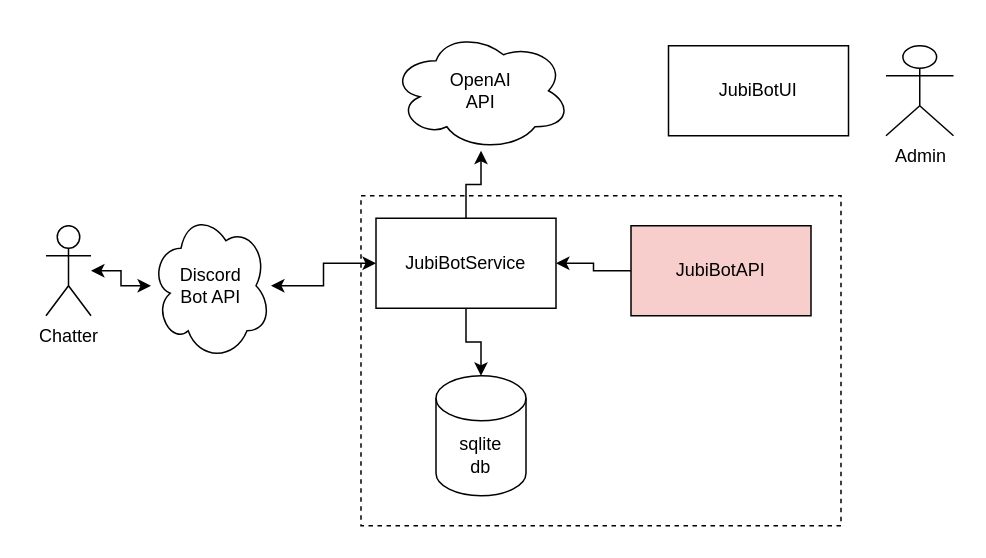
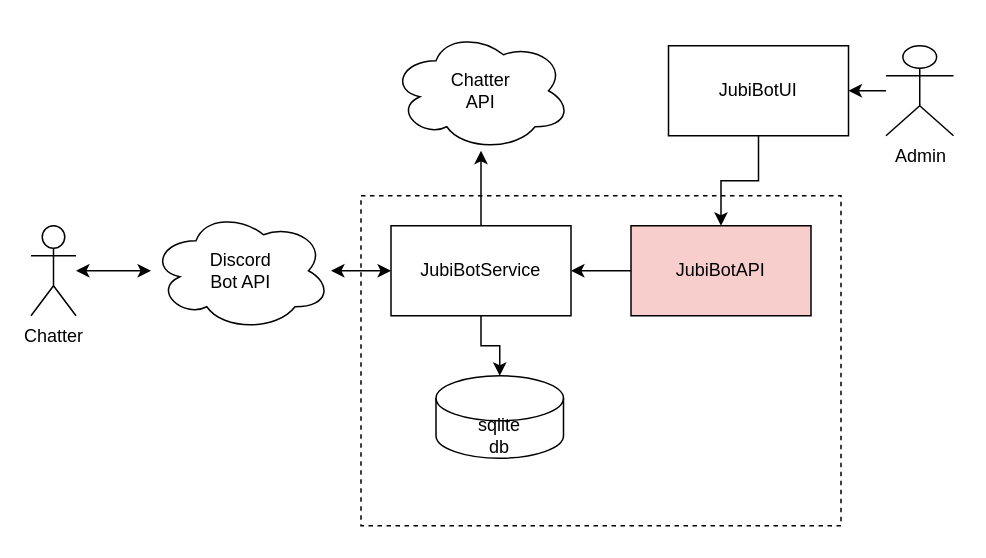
  <mxCell id="0" />
  <mxCell id="1" parent="0" />
  <mxCell id="2" value="" style="rounded=0;whiteSpace=wrap;html=1;fillColor=none;dashed=1;" vertex="1" parent="1"><mxGeometry x="240" y="130" width="320" height="220" as="geometry" /></mxCell>
  <mxCell id="3" style="edgeStyle=orthogonalEdgeStyle;rounded=0;orthogonalLoop=1;jettySize=auto;html=1;startArrow=classic;startFill=1;" edge="1" parent="1" source="4" target="6"><mxGeometry relative="1" as="geometry" /></mxCell>
- <mxCell id="4" value="Chatter" style="shape=umlActor;verticalLabelPosition=bottom;verticalAlign=top;html=1;outlineConnect=0;" vertex="1" parent="1"><mxGeometry x="30" y="150" width="30" height="60" as="geometry" /></mxCell>
+ <mxCell id="4" value="Chatter" style="shape=umlActor;verticalLabelPosition=bottom;verticalAlign=top;html=1;outlineConnect=0;" vertex="1" parent="1"><mxGeometry x="20" y="150" width="30" height="60" as="geometry" /></mxCell>
  <mxCell id="5" style="edgeStyle=orthogonalEdgeStyle;rounded=0;orthogonalLoop=1;jettySize=auto;html=1;startArrow=classic;startFill=1;" edge="1" parent="1" source="6" target="9"><mxGeometry relative="1" as="geometry" /></mxCell>
- <mxCell id="6" value="Discord&lt;div&gt;Bot API&lt;/div&gt;" style="ellipse;shape=cloud;whiteSpace=wrap;html=1;" vertex="1" parent="1"><mxGeometry x="100" y="140" width="80" height="100" as="geometry" /></mxCell>
+ <mxCell id="6" value="Discord&lt;div&gt;Bot API&lt;/div&gt;" style="ellipse;shape=cloud;whiteSpace=wrap;html=1;" vertex="1" parent="1"><mxGeometry x="100" y="140" width="120" height="80" as="geometry" /></mxCell>
  <mxCell id="7" style="edgeStyle=orthogonalEdgeStyle;rounded=0;orthogonalLoop=1;jettySize=auto;html=1;" edge="1" parent="1" source="9" target="14"><mxGeometry relative="1" as="geometry" /></mxCell>
  <mxCell id="8" style="edgeStyle=orthogonalEdgeStyle;rounded=0;orthogonalLoop=1;jettySize=auto;html=1;" edge="1" parent="1" source="9" target="17"><mxGeometry relative="1" as="geometry" /></mxCell>
- <mxCell id="9" value="JubiBotService" style="rounded=0;whiteSpace=wrap;html=1;" vertex="1" parent="1"><mxGeometry x="250" y="145" width="120" height="60" as="geometry" /></mxCell>
+ <mxCell id="9" value="JubiBotService" style="rounded=0;whiteSpace=wrap;html=1;" vertex="1" parent="1"><mxGeometry x="260" y="150" width="120" height="60" as="geometry" /></mxCell>
  <mxCell id="10" style="edgeStyle=orthogonalEdgeStyle;rounded=0;orthogonalLoop=1;jettySize=auto;html=1;" edge="1" parent="1" source="11" target="9"><mxGeometry relative="1" as="geometry" /></mxCell>
  <mxCell id="11" value="JubiBotAPI" style="rounded=0;whiteSpace=wrap;html=1;fillColor=#f8cecc;" vertex="1" parent="1"><mxGeometry x="420" y="150" width="120" height="60" as="geometry" /></mxCell>
+ <mxCell id="12" style="edgeStyle=orthogonalEdgeStyle;rounded=0;orthogonalLoop=1;jettySize=auto;html=1;" edge="1" parent="1" source="13" target="11"><mxGeometry relative="1" as="geometry" /></mxCell>
  <mxCell id="13" value="JubiBotUI" style="rounded=0;whiteSpace=wrap;html=1;" vertex="1" parent="1"><mxGeometry x="445" y="30" width="120" height="60" as="geometry" /></mxCell>
- <mxCell id="14" value="sqlite&lt;div&gt;db&lt;/div&gt;" style="shape=cylinder3;whiteSpace=wrap;html=1;boundedLbl=1;backgroundOutline=1;size=15;" vertex="1" parent="1"><mxGeometry x="290" y="250" width="60" height="80" as="geometry" /></mxCell>
+ <mxCell id="14" value="sqlite&lt;div&gt;db&lt;/div&gt;" style="shape=cylinder3;whiteSpace=wrap;html=1;boundedLbl=1;backgroundOutline=1;size=15;" vertex="1" parent="1"><mxGeometry x="290" y="250" width="85" height="55" as="geometry" /></mxCell>
+ <mxCell id="15" style="edgeStyle=orthogonalEdgeStyle;rounded=0;orthogonalLoop=1;jettySize=auto;html=1;" edge="1" parent="1" source="16" target="13"><mxGeometry relative="1" as="geometry" /></mxCell>
  <mxCell id="16" value="Admin" style="shape=umlActor;verticalLabelPosition=bottom;verticalAlign=top;html=1;outlineConnect=0;" vertex="1" parent="1"><mxGeometry x="590" y="30" width="45" height="60" as="geometry" /></mxCell>
- <mxCell id="17" value="OpenAI&lt;div&gt;API&lt;/div&gt;" style="ellipse;shape=cloud;whiteSpace=wrap;html=1;" vertex="1" parent="1"><mxGeometry x="260" y="20" width="120" height="80" as="geometry" /></mxCell>
+ <mxCell id="17" value="Chatter&lt;div&gt;API&lt;/div&gt;" style="ellipse;shape=cloud;whiteSpace=wrap;html=1;" vertex="1" parent="1"><mxGeometry x="260" y="20" width="120" height="80" as="geometry" /></mxCell>
